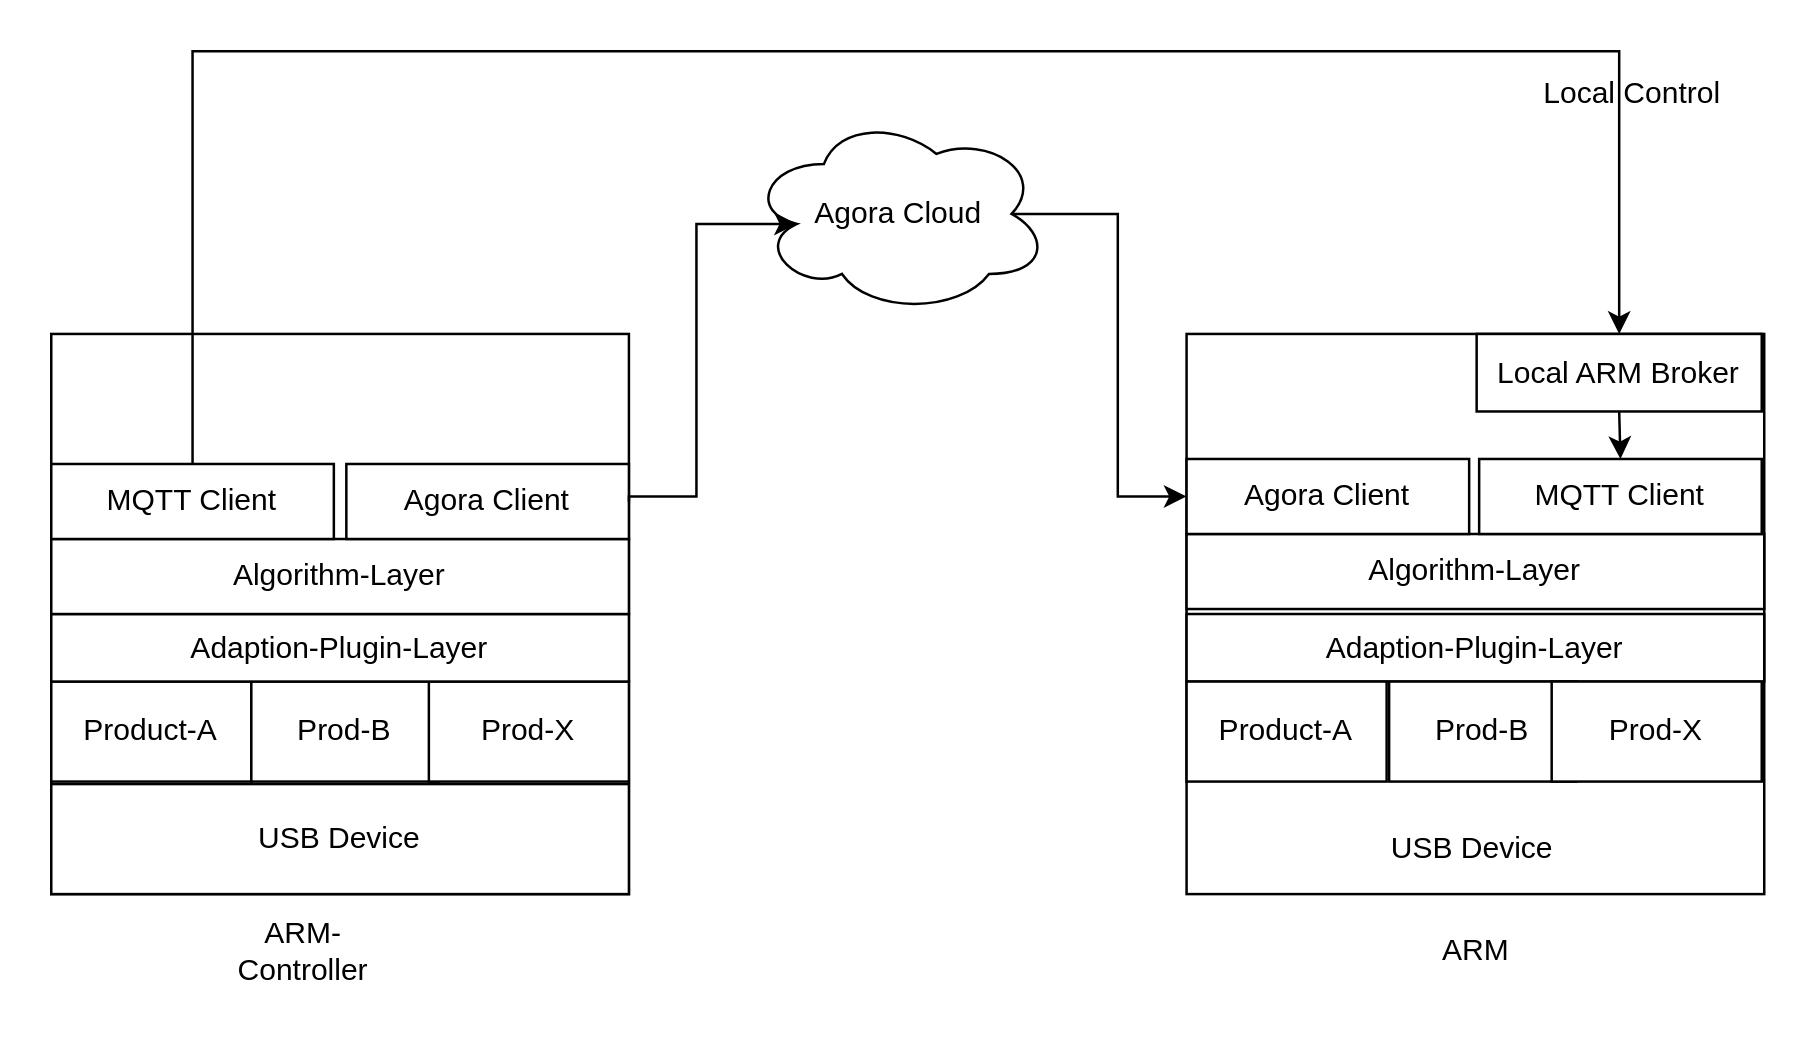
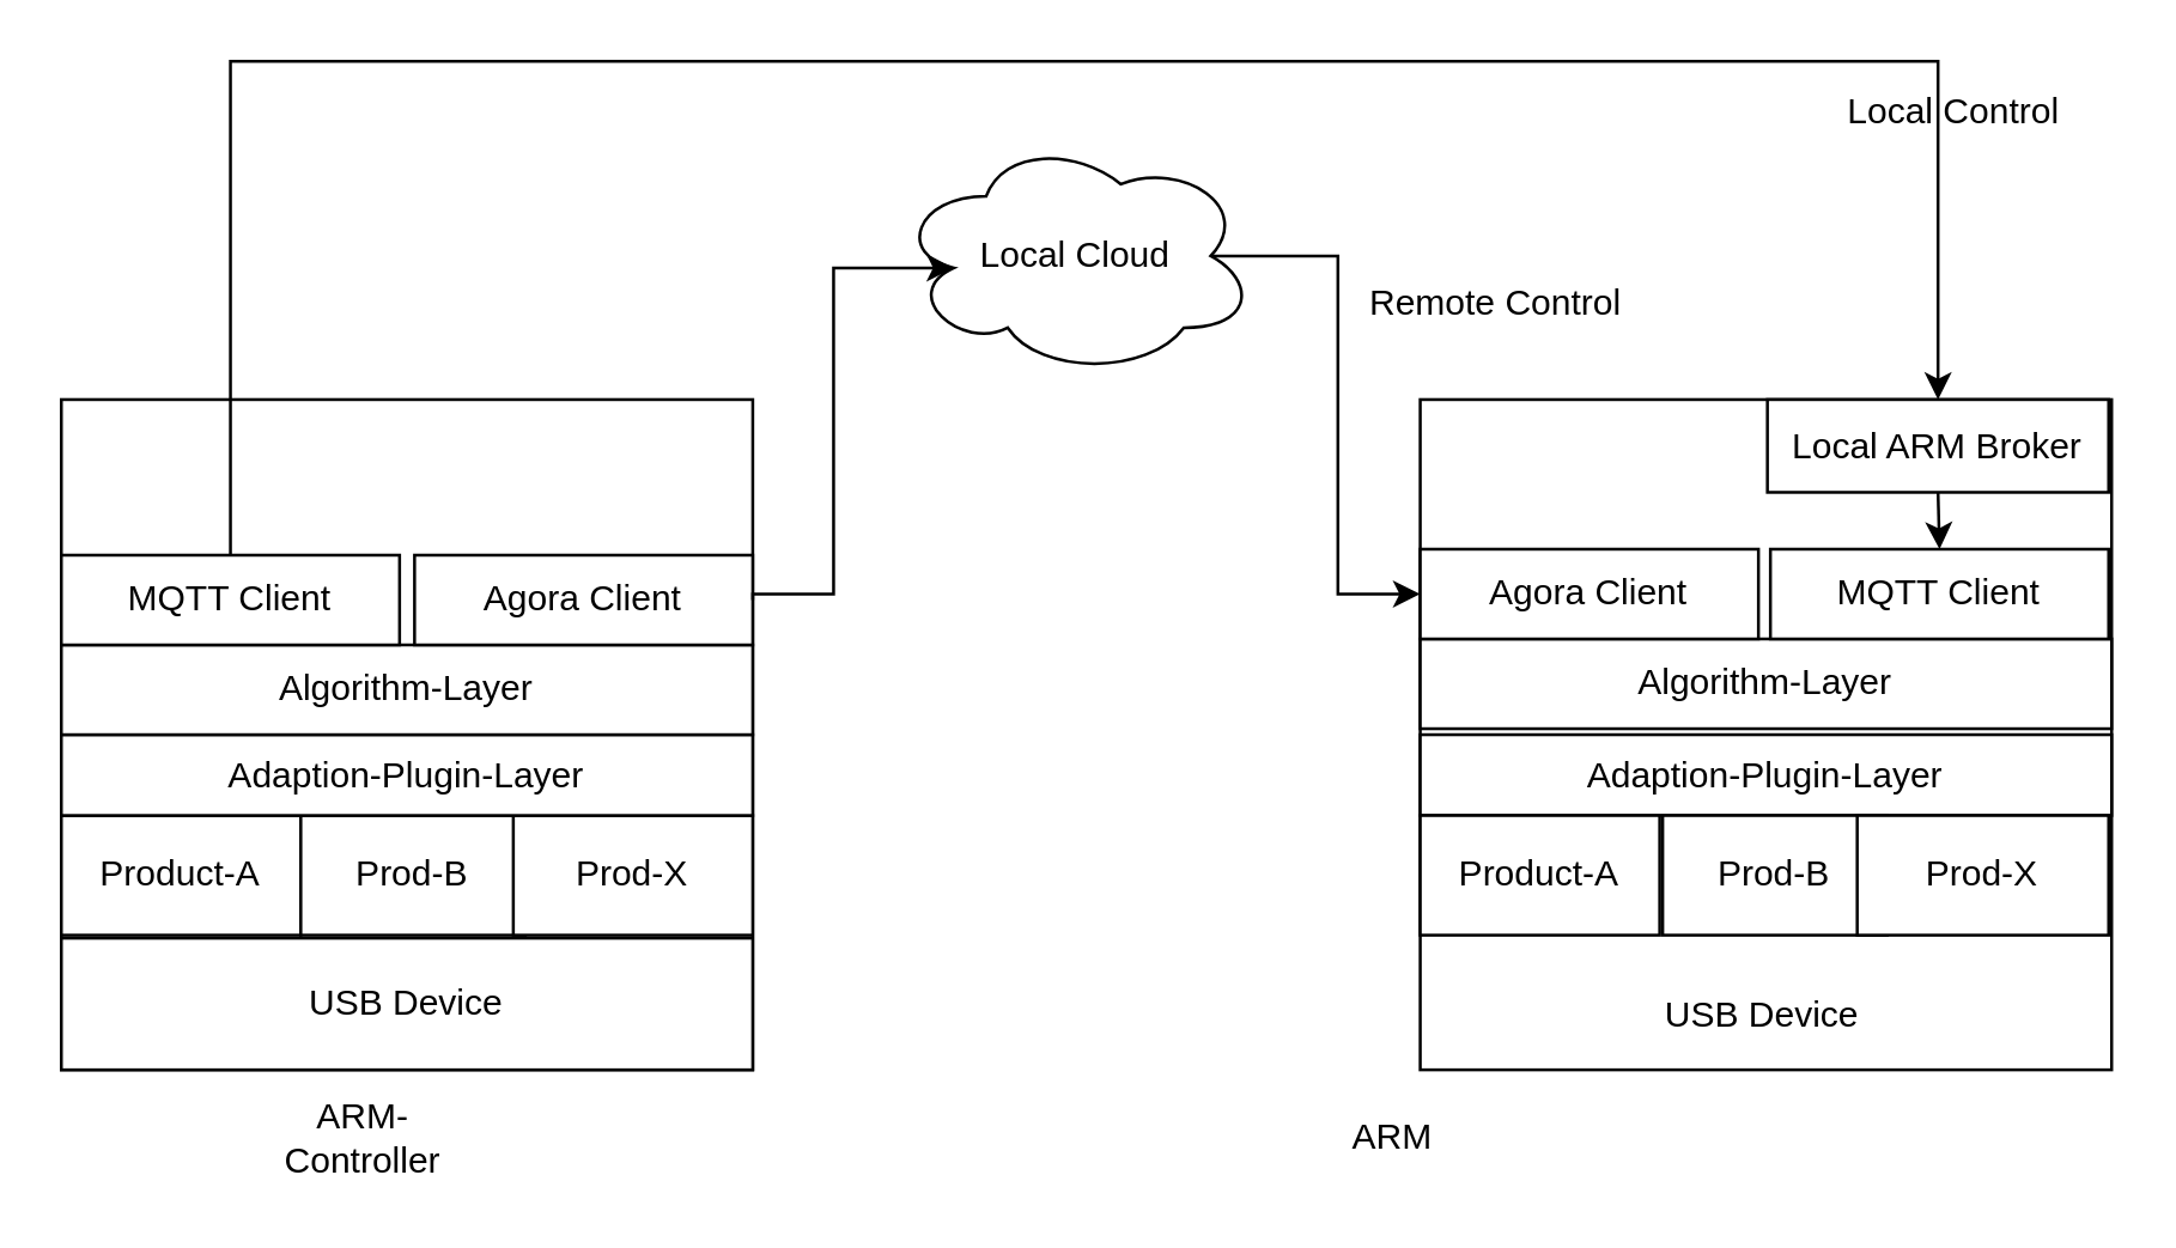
  <mxCell id="0" />
  <mxCell id="1" parent="0" />
  <mxCell id="2" value="" style="rounded=0;whiteSpace=wrap;html=1;" vertex="1" parent="1"><mxGeometry x="474" y="133" width="231" height="224" as="geometry" /></mxCell>
- <mxCell id="3" value="ARM" style="text;html=1;align=center;verticalAlign=middle;whiteSpace=wrap;rounded=0;" vertex="1" parent="1"><mxGeometry x="560" y="365" width="60" height="30" as="geometry" /></mxCell>
+ <mxCell id="3" value="ARM" style="text;html=1;align=center;verticalAlign=middle;whiteSpace=wrap;rounded=0;" vertex="1" parent="1"><mxGeometry x="435" y="365" width="60" height="30" as="geometry" /></mxCell>
  <mxCell id="4" value="" style="rounded=0;whiteSpace=wrap;html=1;" vertex="1" parent="1"><mxGeometry x="20" y="133" width="231" height="224" as="geometry" /></mxCell>
  <mxCell id="5" value="ARM-Controller" style="text;html=1;align=center;verticalAlign=middle;whiteSpace=wrap;rounded=0;" vertex="1" parent="1"><mxGeometry x="90.5" y="365" width="60" height="30" as="geometry" /></mxCell>
  <mxCell id="6" style="edgeStyle=orthogonalEdgeStyle;rounded=0;orthogonalLoop=1;jettySize=auto;html=1;exitX=0.5;exitY=1;exitDx=0;exitDy=0;entryX=0.5;entryY=0;entryDx=0;entryDy=0;" edge="1" parent="1" source="7" target="15"><mxGeometry relative="1" as="geometry" /></mxCell>
  <mxCell id="7" value="Local ARM Broker" style="rounded=0;whiteSpace=wrap;html=1;" vertex="1" parent="1"><mxGeometry x="590" y="133" width="114" height="31" as="geometry" /></mxCell>
  <mxCell id="8" style="edgeStyle=orthogonalEdgeStyle;rounded=0;orthogonalLoop=1;jettySize=auto;html=1;exitX=0.875;exitY=0.5;exitDx=0;exitDy=0;exitPerimeter=0;entryX=0;entryY=0.5;entryDx=0;entryDy=0;" edge="1" parent="1" source="9" target="26"><mxGeometry relative="1" as="geometry" /></mxCell>
- <mxCell id="9" value="Agora Cloud" style="ellipse;shape=cloud;whiteSpace=wrap;html=1;" vertex="1" parent="1"><mxGeometry x="299" y="45" width="120" height="80" as="geometry" /></mxCell>
+ <mxCell id="9" value="Local Cloud" style="ellipse;shape=cloud;whiteSpace=wrap;html=1;" vertex="1" parent="1"><mxGeometry x="299" y="45" width="120" height="80" as="geometry" /></mxCell>
  <mxCell id="10" value="Adaption-Plugin-Layer" style="rounded=0;whiteSpace=wrap;html=1;" vertex="1" parent="1"><mxGeometry x="474" y="245" width="231" height="27" as="geometry" /></mxCell>
  <mxCell id="11" value="Algorithm-Layer" style="rounded=0;whiteSpace=wrap;html=1;" vertex="1" parent="1"><mxGeometry x="474" y="213" width="231" height="30" as="geometry" /></mxCell>
  <mxCell id="12" value="Product-A" style="rounded=0;whiteSpace=wrap;html=1;" vertex="1" parent="1"><mxGeometry x="474" y="272" width="80" height="40" as="geometry" /></mxCell>
  <mxCell id="13" value="Prod-B" style="rounded=0;whiteSpace=wrap;html=1;" vertex="1" parent="1"><mxGeometry x="555" y="272" width="75" height="40" as="geometry" /></mxCell>
  <mxCell id="14" value="Prod-X" style="rounded=0;whiteSpace=wrap;html=1;" vertex="1" parent="1"><mxGeometry x="620" y="272" width="84" height="40" as="geometry" /></mxCell>
  <mxCell id="15" value="MQTT Client" style="rounded=0;whiteSpace=wrap;html=1;" vertex="1" parent="1"><mxGeometry x="591" y="183" width="113" height="30" as="geometry" /></mxCell>
  <mxCell id="16" value="USB Device" style="text;html=1;align=center;verticalAlign=middle;whiteSpace=wrap;rounded=0;" vertex="1" parent="1"><mxGeometry x="514" y="324" width="149" height="30" as="geometry" /></mxCell>
  <mxCell id="17" value="USB Device" style="rounded=0;whiteSpace=wrap;html=1;" vertex="1" parent="1"><mxGeometry x="20" y="313" width="231" height="44" as="geometry" /></mxCell>
  <mxCell id="18" value="Product-A" style="rounded=0;whiteSpace=wrap;html=1;" vertex="1" parent="1"><mxGeometry x="20" y="272" width="80" height="40" as="geometry" /></mxCell>
  <mxCell id="19" value="Prod-B" style="rounded=0;whiteSpace=wrap;html=1;" vertex="1" parent="1"><mxGeometry x="100" y="272" width="75" height="40" as="geometry" /></mxCell>
  <mxCell id="20" value="Prod-X" style="rounded=0;whiteSpace=wrap;html=1;" vertex="1" parent="1"><mxGeometry x="171" y="272" width="80" height="40" as="geometry" /></mxCell>
  <mxCell id="21" value="Adaption-Plugin-Layer" style="rounded=0;whiteSpace=wrap;html=1;" vertex="1" parent="1"><mxGeometry x="20" y="245" width="231" height="27" as="geometry" /></mxCell>
  <mxCell id="22" value="Algorithm-Layer" style="rounded=0;whiteSpace=wrap;html=1;" vertex="1" parent="1"><mxGeometry x="20" y="215" width="231" height="30" as="geometry" /></mxCell>
  <mxCell id="23" style="edgeStyle=orthogonalEdgeStyle;rounded=0;orthogonalLoop=1;jettySize=auto;html=1;exitX=0.5;exitY=0;exitDx=0;exitDy=0;entryX=0.5;entryY=0;entryDx=0;entryDy=0;" edge="1" parent="1" source="24" target="7"><mxGeometry relative="1" as="geometry"><Array as="points"><mxPoint x="77" y="20" /><mxPoint x="647" y="20" /></Array></mxGeometry></mxCell>
  <mxCell id="24" value="MQTT Client" style="rounded=0;whiteSpace=wrap;html=1;" vertex="1" parent="1"><mxGeometry x="20" y="185" width="113" height="30" as="geometry" /></mxCell>
  <mxCell id="25" value="Agora Client" style="rounded=0;whiteSpace=wrap;html=1;" vertex="1" parent="1"><mxGeometry x="138" y="185" width="113" height="30" as="geometry" /></mxCell>
  <mxCell id="26" value="Agora Client" style="rounded=0;whiteSpace=wrap;html=1;" vertex="1" parent="1"><mxGeometry x="474" y="183" width="113" height="30" as="geometry" /></mxCell>
  <mxCell id="27" style="edgeStyle=orthogonalEdgeStyle;rounded=0;orthogonalLoop=1;jettySize=auto;html=1;exitX=1;exitY=0.5;exitDx=0;exitDy=0;entryX=0.16;entryY=0.55;entryDx=0;entryDy=0;entryPerimeter=0;" edge="1" parent="1" source="25" target="9"><mxGeometry relative="1" as="geometry"><Array as="points"><mxPoint x="278" y="198" /><mxPoint x="278" y="89" /></Array></mxGeometry></mxCell>
+ <mxCell id="28" value="Remote Control" style="text;html=1;align=center;verticalAlign=middle;whiteSpace=wrap;rounded=0;" vertex="1" parent="1"><mxGeometry x="447" y="86" width="105" height="30" as="geometry" /></mxCell>
  <mxCell id="29" value="Local Control" style="text;html=1;align=center;verticalAlign=middle;whiteSpace=wrap;rounded=0;" vertex="1" parent="1"><mxGeometry x="600" y="22" width="105" height="30" as="geometry" /></mxCell>
